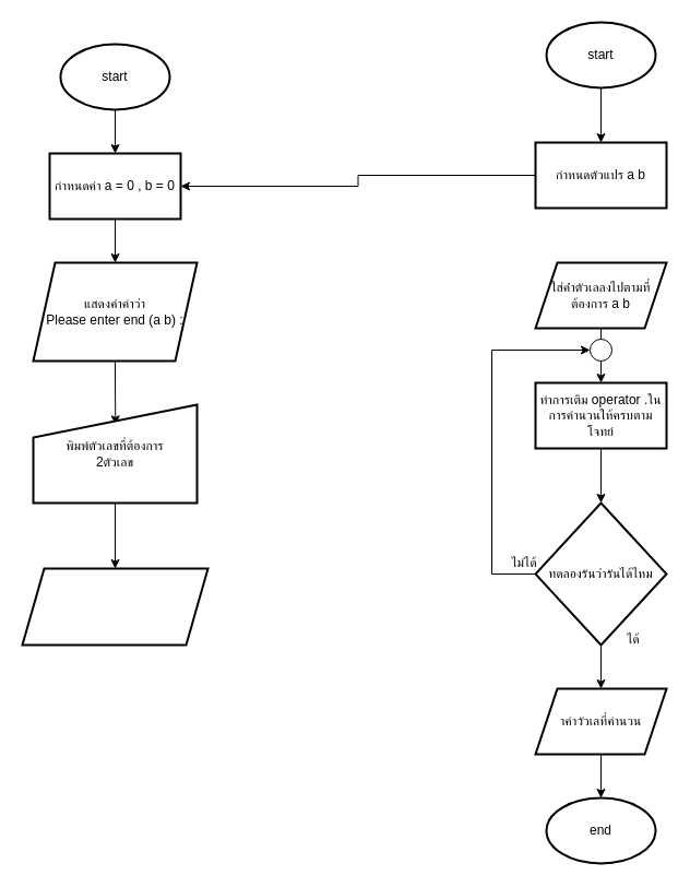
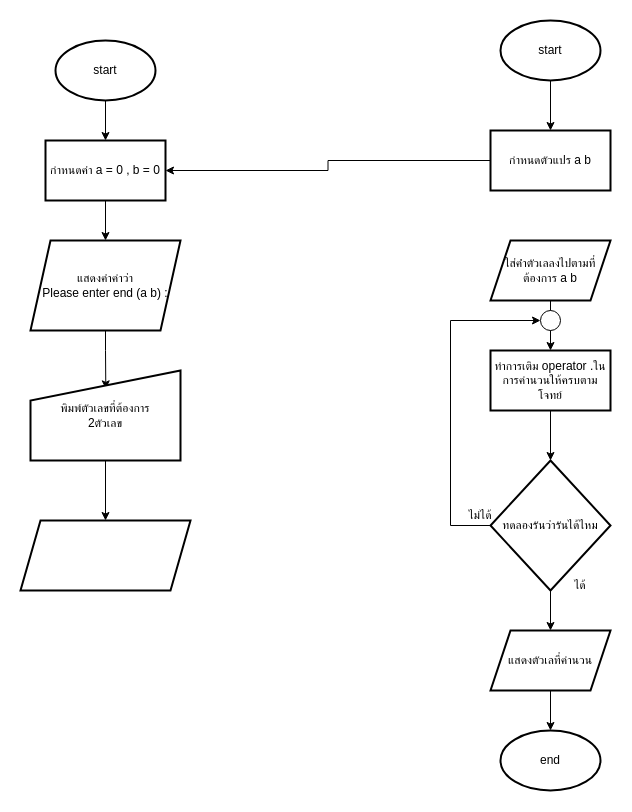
  <mxCell id="0" />
  <mxCell id="1" parent="0" />
  <mxCell id="2" value="" style="edgeStyle=orthogonalEdgeStyle;rounded=0;orthogonalLoop=1;jettySize=auto;html=1;" parent="1" source="3" target="5" edge="1"><mxGeometry relative="1" as="geometry" /></mxCell>
  <mxCell id="3" value="start" style="strokeWidth=2;html=1;shape=mxgraph.flowchart.start_1;whiteSpace=wrap;" parent="1" vertex="1"><mxGeometry x="55" y="40" width="100" height="60" as="geometry" /></mxCell>
  <mxCell id="4" value="" style="edgeStyle=orthogonalEdgeStyle;rounded=0;orthogonalLoop=1;jettySize=auto;html=1;" parent="1" source="5" target="7" edge="1"><mxGeometry relative="1" as="geometry" /></mxCell>
  <mxCell id="5" value="กำหนดค่า a = 0 , b = 0" style="whiteSpace=wrap;html=1;strokeWidth=2;" parent="1" vertex="1"><mxGeometry x="45" y="140" width="120" height="60" as="geometry" /></mxCell>
  <mxCell id="6" value="" style="edgeStyle=orthogonalEdgeStyle;rounded=0;orthogonalLoop=1;jettySize=auto;html=1;entryX=0.502;entryY=0.204;entryDx=0;entryDy=0;entryPerimeter=0;" parent="1" source="7" target="9" edge="1"><mxGeometry relative="1" as="geometry"><mxPoint x="105" y="455" as="targetPoint" /></mxGeometry></mxCell>
  <mxCell id="7" value="แสดงค่าคำว่า&lt;div&gt;Please enter end (a b) :&lt;/div&gt;" style="shape=parallelogram;perimeter=parallelogramPerimeter;whiteSpace=wrap;html=1;fixedSize=1;strokeWidth=2;" parent="1" vertex="1"><mxGeometry x="30" y="240" width="150" height="90" as="geometry" /></mxCell>
  <mxCell id="8" value="" style="edgeStyle=orthogonalEdgeStyle;rounded=0;orthogonalLoop=1;jettySize=auto;html=1;" parent="1" source="9" target="10" edge="1"><mxGeometry relative="1" as="geometry" /></mxCell>
  <mxCell id="9" value="พิมพ์ตัวเลขที่ต้องการ&lt;div&gt;2ตัวเลข&lt;/div&gt;" style="shape=manualInput;whiteSpace=wrap;html=1;strokeWidth=2;" parent="1" vertex="1"><mxGeometry x="30" y="370" width="150" height="90" as="geometry" /></mxCell>
  <mxCell id="10" value="" style="shape=parallelogram;perimeter=parallelogramPerimeter;whiteSpace=wrap;html=1;fixedSize=1;strokeWidth=2;" parent="1" vertex="1"><mxGeometry x="20" y="520" width="170" height="70" as="geometry" /></mxCell>
  <mxCell id="11" value="" style="edgeStyle=orthogonalEdgeStyle;rounded=0;orthogonalLoop=1;jettySize=auto;html=1;" edge="1" parent="1" source="12" target="14"><mxGeometry relative="1" as="geometry" /></mxCell>
  <mxCell id="12" value="start" style="strokeWidth=2;html=1;shape=mxgraph.flowchart.start_1;whiteSpace=wrap;" vertex="1" parent="1"><mxGeometry x="500" y="20" width="100" height="60" as="geometry" /></mxCell>
  <mxCell id="13" value="" style="edgeStyle=orthogonalEdgeStyle;rounded=0;orthogonalLoop=1;jettySize=auto;html=1;" edge="1" parent="1" source="14" target="5"><mxGeometry relative="1" as="geometry" /></mxCell>
  <mxCell id="14" value="กำหนดตัวแปร a b" style="whiteSpace=wrap;html=1;strokeWidth=2;" vertex="1" parent="1"><mxGeometry x="490" y="130" width="120" height="60" as="geometry" /></mxCell>
  <mxCell id="15" value="" style="edgeStyle=orthogonalEdgeStyle;rounded=0;orthogonalLoop=1;jettySize=auto;html=1;" edge="1" parent="1" source="16" target="21"><mxGeometry relative="1" as="geometry" /></mxCell>
  <mxCell id="16" value="ทำการเติม operator .ในการคำนวนให้ครบตามโจทย์" style="whiteSpace=wrap;html=1;strokeWidth=2;" vertex="1" parent="1"><mxGeometry x="490" y="350" width="120" height="60" as="geometry" /></mxCell>
  <mxCell id="17" value="" style="edgeStyle=orthogonalEdgeStyle;rounded=0;orthogonalLoop=1;jettySize=auto;html=1;" edge="1" parent="1" source="18" target="16"><mxGeometry relative="1" as="geometry" /></mxCell>
  <mxCell id="18" value="ใส่ค่่าตัวเลลงไปตามที่ต้องการ a b" style="shape=parallelogram;perimeter=parallelogramPerimeter;whiteSpace=wrap;html=1;fixedSize=1;strokeWidth=2;" vertex="1" parent="1"><mxGeometry x="490" y="240" width="120" height="60" as="geometry" /></mxCell>
  <mxCell id="19" style="edgeStyle=orthogonalEdgeStyle;rounded=0;orthogonalLoop=1;jettySize=auto;html=1;entryX=0;entryY=0.5;entryDx=0;entryDy=0;entryPerimeter=0;exitX=0;exitY=0.5;exitDx=0;exitDy=0;" edge="1" parent="1" source="21" target="22"><mxGeometry relative="1" as="geometry"><mxPoint x="520" y="310" as="targetPoint" /><Array as="points"><mxPoint x="450" y="525" /><mxPoint x="450" y="320" /></Array></mxGeometry></mxCell>
  <mxCell id="20" value="" style="edgeStyle=orthogonalEdgeStyle;rounded=0;orthogonalLoop=1;jettySize=auto;html=1;" edge="1" parent="1" source="21" target="26"><mxGeometry relative="1" as="geometry" /></mxCell>
  <mxCell id="21" value="ทดลองรันว่ารันได้ไหม" style="rhombus;whiteSpace=wrap;html=1;strokeWidth=2;" vertex="1" parent="1"><mxGeometry x="490" y="460" width="120" height="130" as="geometry" /></mxCell>
  <mxCell id="22" value="" style="verticalLabelPosition=bottom;verticalAlign=top;html=1;shape=mxgraph.flowchart.on-page_reference;" vertex="1" parent="1"><mxGeometry x="540" y="310" width="20" height="20" as="geometry" /></mxCell>
  <mxCell id="23" value="ไม่ได้" style="text;html=1;align=center;verticalAlign=middle;whiteSpace=wrap;rounded=0;" vertex="1" parent="1"><mxGeometry x="450" y="500" width="60" height="30" as="geometry" /></mxCell>
  <mxCell id="24" value="ได้" style="text;html=1;align=center;verticalAlign=middle;whiteSpace=wrap;rounded=0;" vertex="1" parent="1"><mxGeometry x="550" y="570" width="60" height="30" as="geometry" /></mxCell>
  <mxCell id="25" value="" style="edgeStyle=orthogonalEdgeStyle;rounded=0;orthogonalLoop=1;jettySize=auto;html=1;" edge="1" parent="1" source="26" target="27"><mxGeometry relative="1" as="geometry" /></mxCell>
- <mxCell id="26" value="าคำวัวเลที่คำนวน" style="shape=parallelogram;perimeter=parallelogramPerimeter;whiteSpace=wrap;html=1;fixedSize=1;strokeWidth=2;" vertex="1" parent="1"><mxGeometry x="490" y="630" width="120" height="60" as="geometry" /></mxCell>
+ <mxCell id="26" value="แสดงตัวเลที่คำนวน" style="shape=parallelogram;perimeter=parallelogramPerimeter;whiteSpace=wrap;html=1;fixedSize=1;strokeWidth=2;" vertex="1" parent="1"><mxGeometry x="490" y="630" width="120" height="60" as="geometry" /></mxCell>
  <mxCell id="27" value="end" style="strokeWidth=2;html=1;shape=mxgraph.flowchart.start_1;whiteSpace=wrap;" vertex="1" parent="1"><mxGeometry x="500" y="730" width="100" height="60" as="geometry" /></mxCell>
